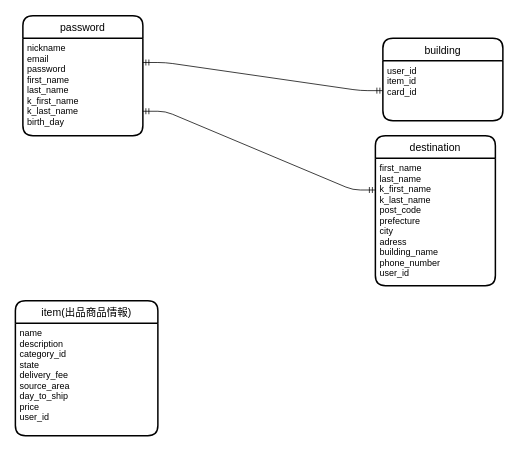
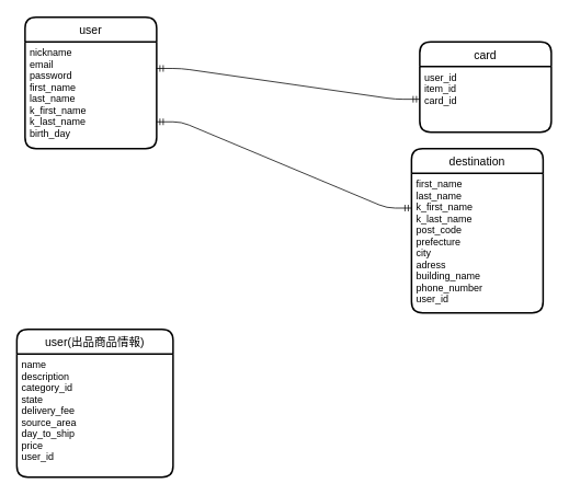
  <mxCell id="0" />
  <mxCell id="1" parent="0" />
  <mxCell id="2" value="destination" style="swimlane;childLayout=stackLayout;horizontal=1;startSize=30;horizontalStack=0;rounded=1;fontSize=14;fontStyle=0;strokeWidth=2;resizeParent=0;resizeLast=1;shadow=0;dashed=0;align=center;" vertex="1" parent="1"><mxGeometry x="500" y="180" width="160" height="200" as="geometry" /></mxCell>
  <mxCell id="3" value="first_name&#10;last_name&#10;k_first_name&#10;k_last_name&#10;post_code&#10;prefecture&#10;city&#10;adress&#10;building_name&#10;phone_number&#10;user_id" style="align=left;strokeColor=none;fillColor=none;spacingLeft=4;fontSize=12;verticalAlign=top;resizable=0;rotatable=0;part=1;" vertex="1" parent="2"><mxGeometry y="30" width="160" height="170" as="geometry" /></mxCell>
- <mxCell id="4" value="password" style="swimlane;childLayout=stackLayout;horizontal=1;startSize=30;horizontalStack=0;rounded=1;fontSize=14;fontStyle=0;strokeWidth=2;resizeParent=0;resizeLast=1;shadow=0;dashed=0;align=center;" vertex="1" parent="1"><mxGeometry x="30" y="20" width="160" height="160" as="geometry" /></mxCell>
+ <mxCell id="4" value="user" style="swimlane;childLayout=stackLayout;horizontal=1;startSize=30;horizontalStack=0;rounded=1;fontSize=14;fontStyle=0;strokeWidth=2;resizeParent=0;resizeLast=1;shadow=0;dashed=0;align=center;" vertex="1" parent="1"><mxGeometry x="30" y="20" width="160" height="160" as="geometry" /></mxCell>
  <mxCell id="5" value="nickname&#10;email&#10;password&#10;first_name&#10;last_name&#10;k_first_name&#10;k_last_name&#10;birth_day&#10;&#10;" style="align=left;strokeColor=none;fillColor=none;spacingLeft=4;fontSize=12;verticalAlign=top;resizable=0;rotatable=0;part=1;" vertex="1" parent="4"><mxGeometry y="30" width="160" height="130" as="geometry" /></mxCell>
- <mxCell id="6" value="item(出品商品情報)" style="swimlane;childLayout=stackLayout;horizontal=1;startSize=30;horizontalStack=0;rounded=1;fontSize=14;fontStyle=0;strokeWidth=2;resizeParent=0;resizeLast=1;shadow=0;dashed=0;align=center;" vertex="1" parent="1"><mxGeometry x="20" y="400" width="190" height="180" as="geometry" /></mxCell>
+ <mxCell id="6" value="user(出品商品情報)" style="swimlane;childLayout=stackLayout;horizontal=1;startSize=30;horizontalStack=0;rounded=1;fontSize=14;fontStyle=0;strokeWidth=2;resizeParent=0;resizeLast=1;shadow=0;dashed=0;align=center;" vertex="1" parent="1"><mxGeometry x="20" y="400" width="190" height="180" as="geometry" /></mxCell>
  <mxCell id="7" value="name&#10;description&#10;category_id&#10;state&#10;delivery_fee&#10;source_area&#10;day_to_ship&#10;price&#10;user_id&#10;&#10;" style="align=left;strokeColor=none;fillColor=none;spacingLeft=4;fontSize=12;verticalAlign=top;resizable=0;rotatable=0;part=1;" vertex="1" parent="6"><mxGeometry y="30" width="190" height="150" as="geometry" /></mxCell>
- <mxCell id="8" value="building" style="swimlane;childLayout=stackLayout;horizontal=1;startSize=30;horizontalStack=0;rounded=1;fontSize=14;fontStyle=0;strokeWidth=2;resizeParent=0;resizeLast=1;shadow=0;dashed=0;align=center;" vertex="1" parent="1"><mxGeometry x="510" width="160" height="110" as="geometry" y="50" /></mxCell>
+ <mxCell id="8" value="card" style="swimlane;childLayout=stackLayout;horizontal=1;startSize=30;horizontalStack=0;rounded=1;fontSize=14;fontStyle=0;strokeWidth=2;resizeParent=0;resizeLast=1;shadow=0;dashed=0;align=center;" vertex="1" parent="1"><mxGeometry x="510" width="160" height="110" as="geometry" y="50" /></mxCell>
  <mxCell id="9" value="user_id&#10;item_id&#10;card_id" style="align=left;strokeColor=none;fillColor=none;spacingLeft=4;fontSize=12;verticalAlign=top;resizable=0;rotatable=0;part=1;" vertex="1" parent="8"><mxGeometry y="30" width="160" height="80" as="geometry" /></mxCell>
  <mxCell id="10" value="" style="edgeStyle=entityRelationEdgeStyle;fontSize=12;html=1;endArrow=ERmandOne;startArrow=ERmandOne;entryX=0;entryY=0.25;entryDx=0;entryDy=0;exitX=1;exitY=0.75;exitDx=0;exitDy=0;" edge="1" parent="1" source="5" target="3"><mxGeometry width="100" height="100" relative="1" as="geometry"><mxPoint x="210" y="210" as="sourcePoint" /><mxPoint x="330" y="150" as="targetPoint" /></mxGeometry></mxCell>
  <mxCell id="11" value="" style="edgeStyle=entityRelationEdgeStyle;fontSize=12;html=1;endArrow=ERmandOne;startArrow=ERmandOne;entryX=0;entryY=0.5;entryDx=0;entryDy=0;exitX=1;exitY=0.25;exitDx=0;exitDy=0;" edge="1" parent="1" source="5" target="9"><mxGeometry width="100" height="100" relative="1" as="geometry"><mxPoint x="210" y="110" as="sourcePoint" /><mxPoint x="270" y="110" as="targetPoint" /></mxGeometry></mxCell>
